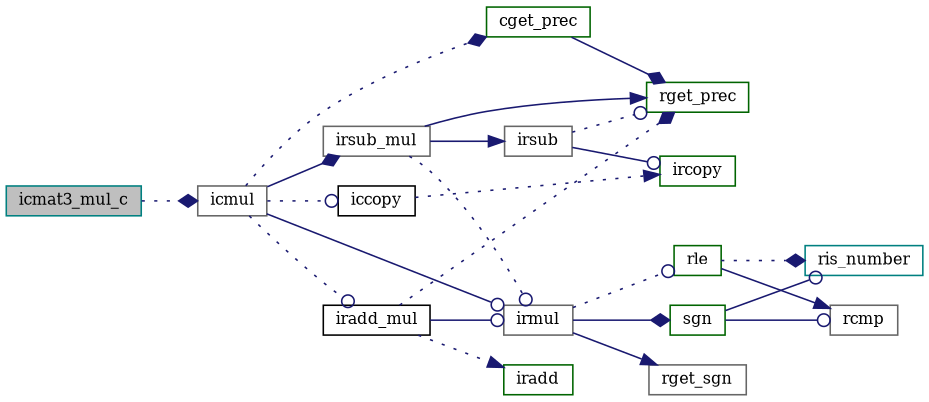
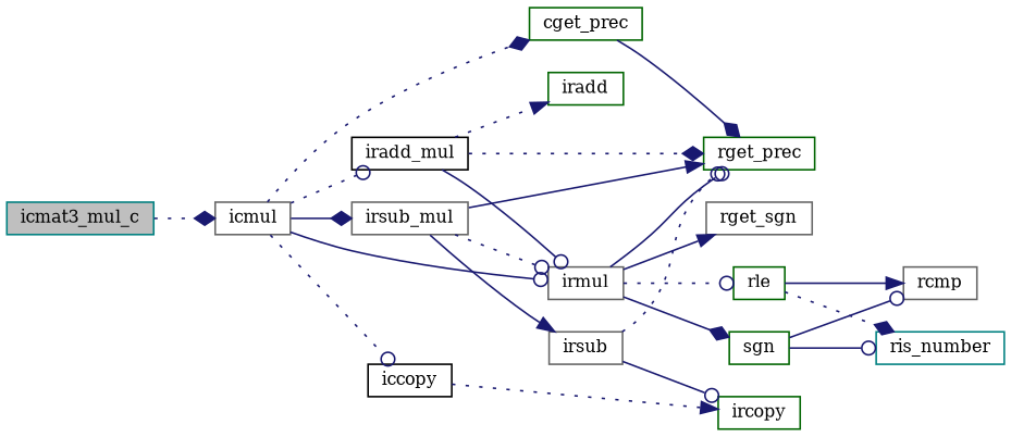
  digraph {
    fontname="DejaVu Serif"
    rankdir=LR
    node [color=gray40 fillcolor=white fontname="DejaVu Serif" fontsize=10 shape=record style=filled]
    edge [arrowhead=odot color=midnightblue fontname="DejaVu Serif" fontsize=10 labelfontname=Helvetica labelfontsize=10 style=solid]
    n1 [color=teal fillcolor=grey75 fontcolor=black height=0.2 label=icmat3_mul_c width=0.4]
    n2 [height=0.2 label=icmul width=0.4]
    n3 [color=darkgreen height=0.2 label=cget_prec width=0.4]
    n4 [height=0.2 label=irmul width=0.4]
    n5 [height=0.2 label=irsub_mul width=0.4]
    n6 [color=black height=0.2 label=iradd_mul width=0.4]
    n7 [color=black height=0.2 label=iccopy width=0.4]
    n8 [color=darkgreen height=0.2 label=rget_prec width=0.4]
    n9 [height=0.2 label=rget_sgn width=0.4]
    n10 [color=darkgreen height=0.2 label=rle width=0.4]
    n11 [color=darkgreen height=0.2 label=sgn width=0.4]
    n12 [height=0.2 label=irsub width=0.4]
    n13 [color=darkgreen height=0.2 label=iradd width=0.4]
    n14 [color=darkgreen height=0.2 label=ircopy width=0.4]
    n15 [color=teal height=0.2 label=ris_number width=0.4]
    n16 [height=0.2 label=rcmp width=0.4]
    n1 -> n2 [arrowhead=diamond style=dotted]
    n2 -> n3 [arrowhead=diamond style=dotted]
    n2 -> n4
    n2 -> n5 [arrowhead=diamond]
    n2 -> n6 [style=dotted]
    n2 -> n7 [style=dotted]
    n3 -> n8 [arrowhead=diamond]
+   n4 -> n8
    n4 -> n9 [arrowhead=normal]
    n4 -> n10 [style=dotted]
    n4 -> n11 [arrowhead=diamond]
    n5 -> n4 [style=dotted]
    n5 -> n8 [arrowhead=normal]
    n5 -> n12 [arrowhead=normal]
    n6 -> n4
    n6 -> n8 [arrowhead=diamond style=dotted]
    n6 -> n13 [arrowhead=normal style=dotted]
    n7 -> n14 [arrowhead=normal style=dotted]
    n10 -> n15 [arrowhead=diamond style=dotted]
    n10 -> n16 [arrowhead=normal]
    n11 -> n15
    n11 -> n16
    n12 -> n8 [style=dotted]
    n12 -> n14
  }
